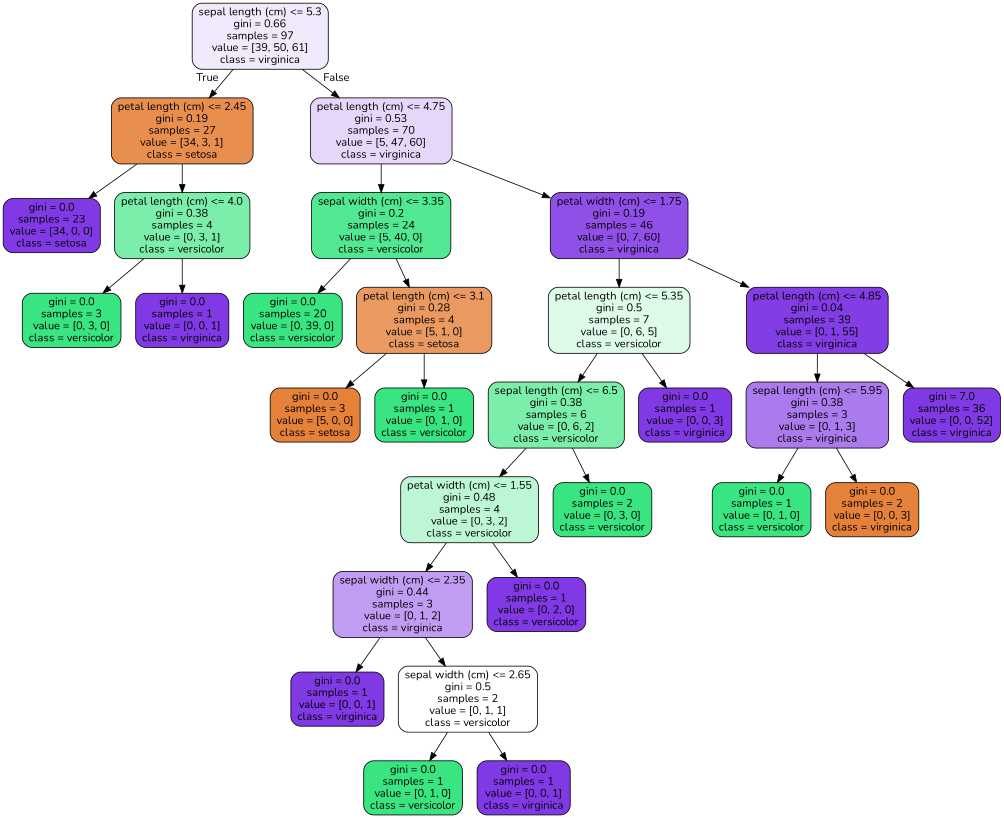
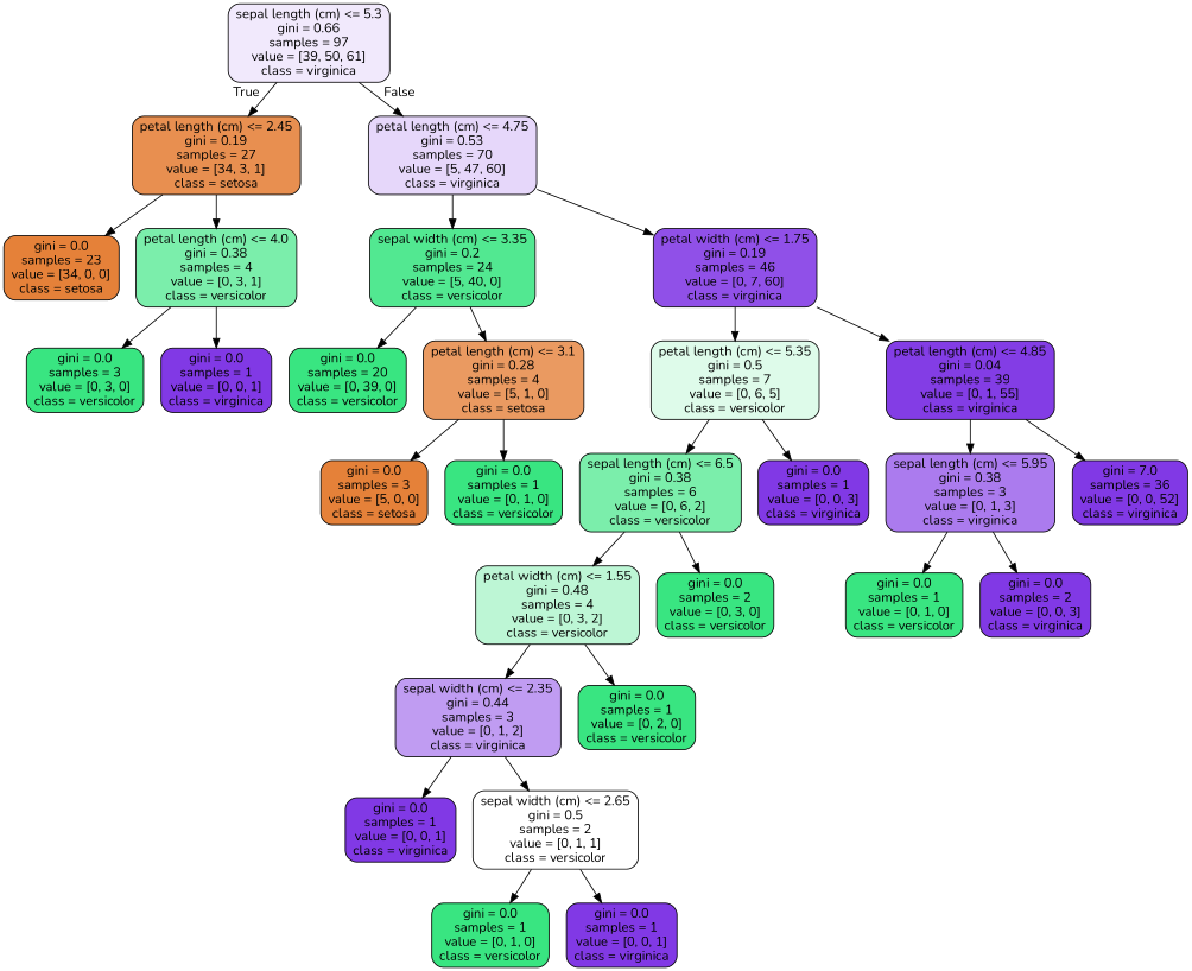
  digraph {
    fontname=Nunito
    node [color=black fillcolor="#39e581" fontname=Nunito shape=box style="filled, rounded"]
    edge [fontname=Nunito]
    n1 [fillcolor="#f1e9fc" label="sepal length (cm) <= 5.3\ngini = 0.66\nsamples = 97\nvalue = [39, 50, 61]\nclass = virginica"]
    n2 [fillcolor="#e88f50" label="petal length (cm) <= 2.45\ngini = 0.19\nsamples = 27\nvalue = [34, 3, 1]\nclass = setosa"]
    n3 [fillcolor="#e6d7fa" label="petal length (cm) <= 4.75\ngini = 0.53\nsamples = 70\nvalue = [5, 47, 60]\nclass = virginica"]
-   n4 [fillcolor="#8139e5" label="gini = 0.0\nsamples = 23\nvalue = [34, 0, 0]\nclass = setosa"]
+   n4 [fillcolor="#e58139" label="gini = 0.0\nsamples = 23\nvalue = [34, 0, 0]\nclass = setosa"]
    n5 [fillcolor="#7beeab" label="petal length (cm) <= 4.0\ngini = 0.38\nsamples = 4\nvalue = [0, 3, 1]\nclass = versicolor"]
    n6 [fillcolor="#52e891" label="sepal width (cm) <= 3.35\ngini = 0.2\nsamples = 24\nvalue = [5, 40, 0]\nclass = versicolor"]
    n7 [fillcolor="#9050e8" label="petal width (cm) <= 1.75\ngini = 0.19\nsamples = 46\nvalue = [0, 7, 60]\nclass = virginica"]
    n8 [label="gini = 0.0\nsamples = 3\nvalue = [0, 3, 0]\nclass = versicolor"]
    n9 [fillcolor="#8139e5" label="gini = 0.0\nsamples = 1\nvalue = [0, 0, 1]\nclass = virginica"]
    n10 [label="gini = 0.0\nsamples = 20\nvalue = [0, 39, 0]\nclass = versicolor"]
    n11 [fillcolor="#ea9a61" label="petal length (cm) <= 3.1\ngini = 0.28\nsamples = 4\nvalue = [5, 1, 0]\nclass = setosa"]
    n12 [fillcolor="#defbea" label="petal length (cm) <= 5.35\ngini = 0.5\nsamples = 7\nvalue = [0, 6, 5]\nclass = versicolor"]
    n13 [fillcolor="#833de5" label="petal length (cm) <= 4.85\ngini = 0.04\nsamples = 39\nvalue = [0, 1, 55]\nclass = virginica"]
    n14 [fillcolor="#e58139" label="gini = 0.0\nsamples = 3\nvalue = [5, 0, 0]\nclass = setosa"]
    n15 [label="gini = 0.0\nsamples = 1\nvalue = [0, 1, 0]\nclass = versicolor"]
    n16 [fillcolor="#7beeab" label="sepal length (cm) <= 6.5\ngini = 0.38\nsamples = 6\nvalue = [0, 6, 2]\nclass = versicolor"]
    n17 [fillcolor="#8139e5" label="gini = 0.0\nsamples = 1\nvalue = [0, 0, 3]\nclass = virginica"]
    n18 [fillcolor="#ab7bee" label="sepal length (cm) <= 5.95\ngini = 0.38\nsamples = 3\nvalue = [0, 1, 3]\nclass = virginica"]
    n19 [fillcolor="#8139e5" label="gini = 7.0\nsamples = 36\nvalue = [0, 0, 52]\nclass = virginica"]
    n20 [fillcolor="#bdf6d5" label="petal width (cm) <= 1.55\ngini = 0.48\nsamples = 4\nvalue = [0, 3, 2]\nclass = versicolor"]
    n21 [label="gini = 0.0\nsamples = 2\nvalue = [0, 3, 0]\nclass = versicolor"]
    n22 [fillcolor="#c09cf2" label="sepal width (cm) <= 2.35\ngini = 0.44\nsamples = 3\nvalue = [0, 1, 2]\nclass = virginica"]
-   n23 [fillcolor="#8139e5" label="gini = 0.0\nsamples = 1\nvalue = [0, 2, 0]\nclass = versicolor"]
+   n23 [label="gini = 0.0\nsamples = 1\nvalue = [0, 2, 0]\nclass = versicolor"]
    n24 [fillcolor="#8139e5" label="gini = 0.0\nsamples = 1\nvalue = [0, 0, 1]\nclass = virginica"]
    n25 [fillcolor="#ffffff" label="sepal width (cm) <= 2.65\ngini = 0.5\nsamples = 2\nvalue = [0, 1, 1]\nclass = versicolor"]
    n26 [label="gini = 0.0\nsamples = 1\nvalue = [0, 1, 0]\nclass = versicolor"]
    n27 [fillcolor="#8139e5" label="gini = 0.0\nsamples = 1\nvalue = [0, 0, 1]\nclass = virginica"]
    n28 [label="gini = 0.0\nsamples = 1\nvalue = [0, 1, 0]\nclass = versicolor"]
-   n29 [fillcolor="#e58139" label="gini = 0.0\nsamples = 2\nvalue = [0, 0, 3]\nclass = virginica"]
+   n29 [fillcolor="#8139e5" label="gini = 0.0\nsamples = 2\nvalue = [0, 0, 3]\nclass = virginica"]
    n1 -> n2 [headlabel=True labelangle=45 labeldistance=2.5]
    n1 -> n3 [headlabel=False labelangle=-45 labeldistance=2.5]
    n2 -> n4
    n2 -> n5
    n3 -> n6
    n3 -> n7
    n5 -> n8
    n5 -> n9
    n6 -> n10
    n6 -> n11
    n7 -> n12
    n7 -> n13
    n11 -> n14
    n11 -> n15
    n12 -> n16
    n12 -> n17
    n13 -> n18
    n13 -> n19
    n16 -> n20
    n16 -> n21
    n18 -> n28
    n18 -> n29
    n20 -> n22
    n20 -> n23
    n22 -> n24
    n22 -> n25
    n25 -> n26
    n25 -> n27
  }
